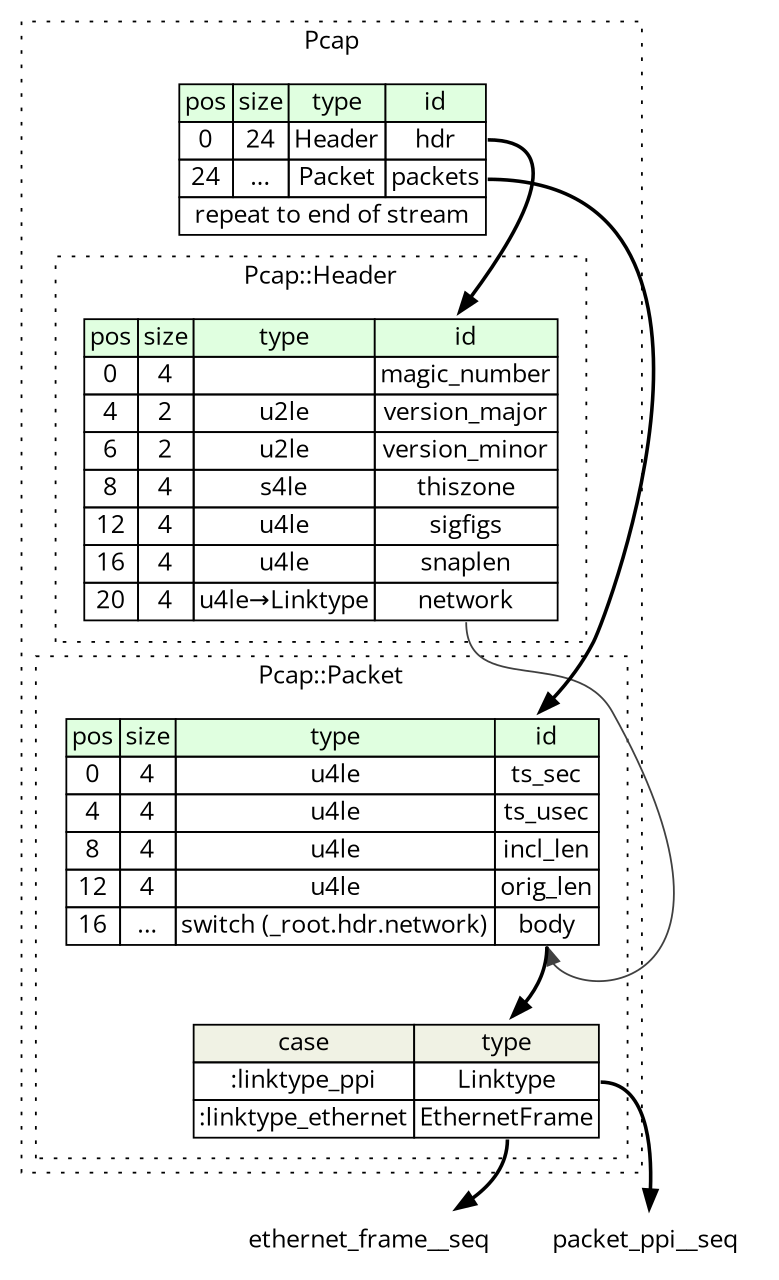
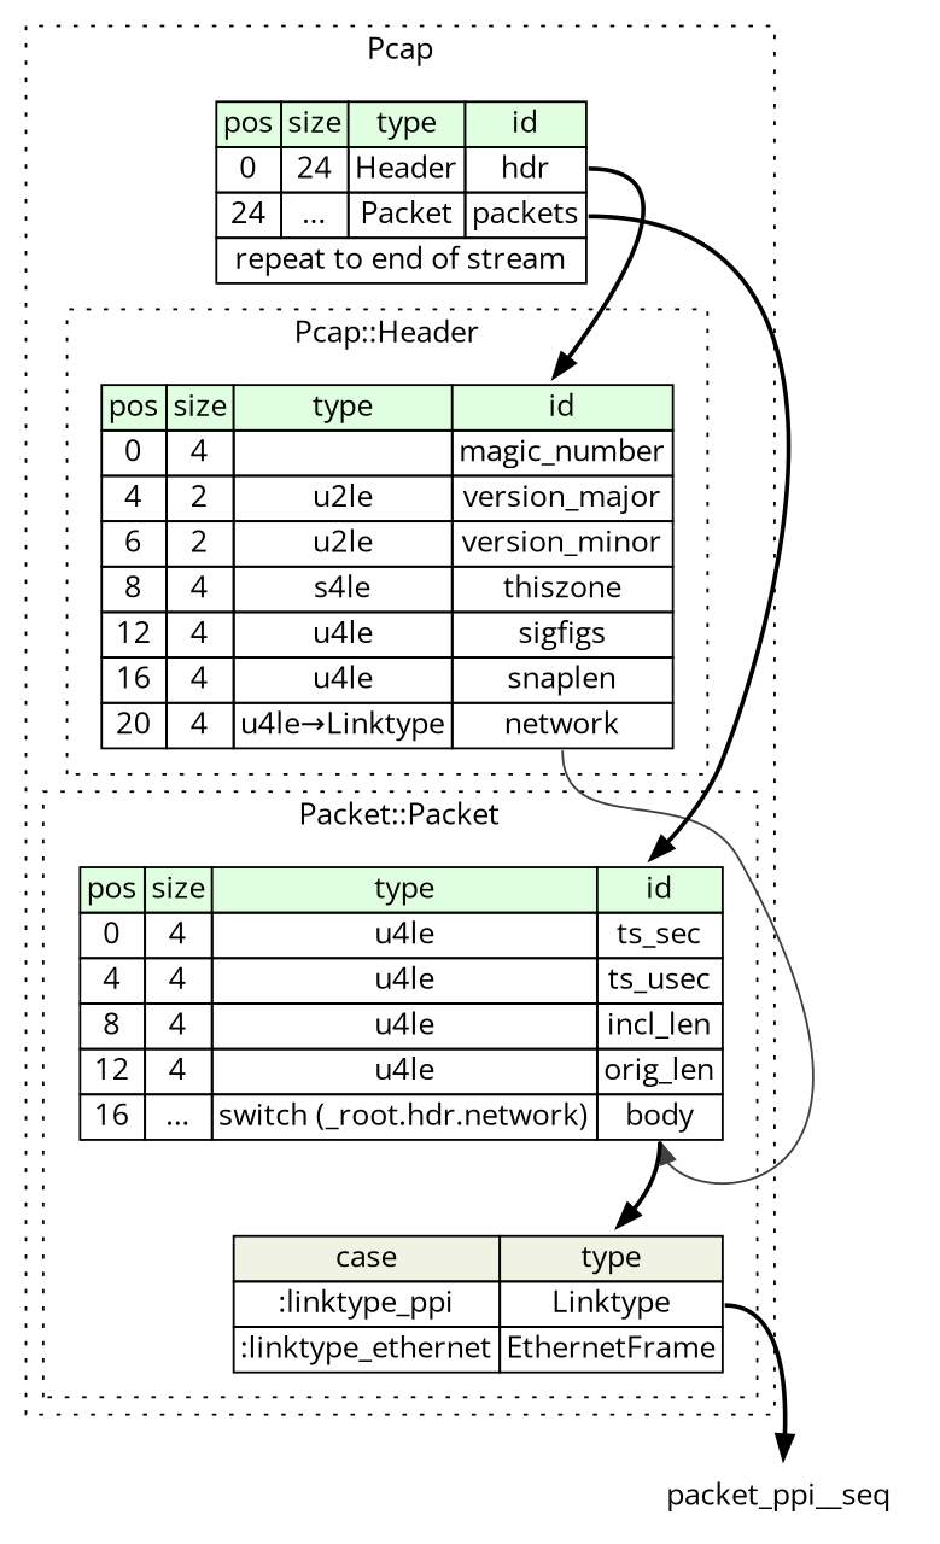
  digraph {
    fontname="Open Sans"
    rankdir=TB
    node [fontname="Open Sans" shape=plaintext]
    edge [fontname="Open Sans" style=bold]
    n1 [label=<<TABLE BORDER="0" CELLBORDER="1" CELLSPACING="0"> 				<TR><TD BGCOLOR="#E0FFE0">pos</TD><TD BGCOLOR="#E0FFE0">size</TD><TD BGCOLOR="#E0FFE0">type</TD><TD BGCOLOR="#E0FFE0">id</TD></TR> 				<TR><TD PORT="magic_number_pos">0</TD><TD PORT="magic_number_size">4</TD><TD></TD><TD PORT="magic_number_type">magic_number</TD></TR> 				<TR><TD PORT="version_major_pos">4</TD><TD PORT="version_major_size">2</TD><TD>u2le</TD><TD PORT="version_major_type">version_major</TD></TR> 				<TR><TD PORT="version_minor_pos">6</TD><TD PORT="version_minor_size">2</TD><TD>u2le</TD><TD PORT="version_minor_type">version_minor</TD></TR> 				<TR><TD PORT="thiszone_pos">8</TD><TD PORT="thiszone_size">4</TD><TD>s4le</TD><TD PORT="thiszone_type">thiszone</TD></TR> 				<TR><TD PORT="sigfigs_pos">12</TD><TD PORT="sigfigs_size">4</TD><TD>u4le</TD><TD PORT="sigfigs_type">sigfigs</TD></TR> 				<TR><TD PORT="snaplen_pos">16</TD><TD PORT="snaplen_size">4</TD><TD>u4le</TD><TD PORT="snaplen_type">snaplen</TD></TR> 				<TR><TD PORT="network_pos">20</TD><TD PORT="network_size">4</TD><TD>u4le→Linktype</TD><TD PORT="network_type">network</TD></TR> 			</TABLE>>]
    n2 [label=<<TABLE BORDER="0" CELLBORDER="1" CELLSPACING="0"> 				<TR><TD BGCOLOR="#E0FFE0">pos</TD><TD BGCOLOR="#E0FFE0">size</TD><TD BGCOLOR="#E0FFE0">type</TD><TD BGCOLOR="#E0FFE0">id</TD></TR> 				<TR><TD PORT="ts_sec_pos">0</TD><TD PORT="ts_sec_size">4</TD><TD>u4le</TD><TD PORT="ts_sec_type">ts_sec</TD></TR> 				<TR><TD PORT="ts_usec_pos">4</TD><TD PORT="ts_usec_size">4</TD><TD>u4le</TD><TD PORT="ts_usec_type">ts_usec</TD></TR> 				<TR><TD PORT="incl_len_pos">8</TD><TD PORT="incl_len_size">4</TD><TD>u4le</TD><TD PORT="incl_len_type">incl_len</TD></TR> 				<TR><TD PORT="orig_len_pos">12</TD><TD PORT="orig_len_size">4</TD><TD>u4le</TD><TD PORT="orig_len_type">orig_len</TD></TR> 				<TR><TD PORT="body_pos">16</TD><TD PORT="body_size">...</TD><TD>switch (_root.hdr.network)</TD><TD PORT="body_type">body</TD></TR> 			</TABLE>>]
    n3 [label=<<TABLE BORDER="0" CELLBORDER="1" CELLSPACING="0"> 	<TR><TD BGCOLOR="#F0F2E4">case</TD><TD BGCOLOR="#F0F2E4">type</TD></TR> 	<TR><TD>:linktype_ppi</TD><TD PORT="case0">Linktype</TD></TR> 	<TR><TD>:linktype_ethernet</TD><TD PORT="case1">EthernetFrame</TD></TR> </TABLE>>]
    n4 [label=<<TABLE BORDER="0" CELLBORDER="1" CELLSPACING="0"> 			<TR><TD BGCOLOR="#E0FFE0">pos</TD><TD BGCOLOR="#E0FFE0">size</TD><TD BGCOLOR="#E0FFE0">type</TD><TD BGCOLOR="#E0FFE0">id</TD></TR> 			<TR><TD PORT="hdr_pos">0</TD><TD PORT="hdr_size">24</TD><TD>Header</TD><TD PORT="hdr_type">hdr</TD></TR> 			<TR><TD PORT="packets_pos">24</TD><TD PORT="packets_size">...</TD><TD>Packet</TD><TD PORT="packets_type">packets</TD></TR> 			<TR><TD COLSPAN="4" PORT="packets__repeat">repeat to end of stream</TD></TR> 		</TABLE>>]
    packet_ppi__seq
-   ethernet_frame__seq
    subgraph cluster_1 {
      label=Pcap
      style=dotted
      n4
      subgraph cluster_2 {
        label="Pcap::Header"
        style=dotted
        n1
      }
      subgraph cluster_3 {
-       label="Pcap::Packet"
+       label="Packet::Packet"
        style=dotted
        n2
        n3
      }
    }
    n1 -> n2 [color="#404040" headport=body_type tailport=network_type style=""]
    n2 -> n3 [tailport=body_type]
    n3 -> packet_ppi__seq [tailport=case0]
-   n3 -> ethernet_frame__seq [tailport=case1]
    n4 -> n1 [tailport=hdr_type]
    n4 -> n2 [tailport=packets_type]
  }
